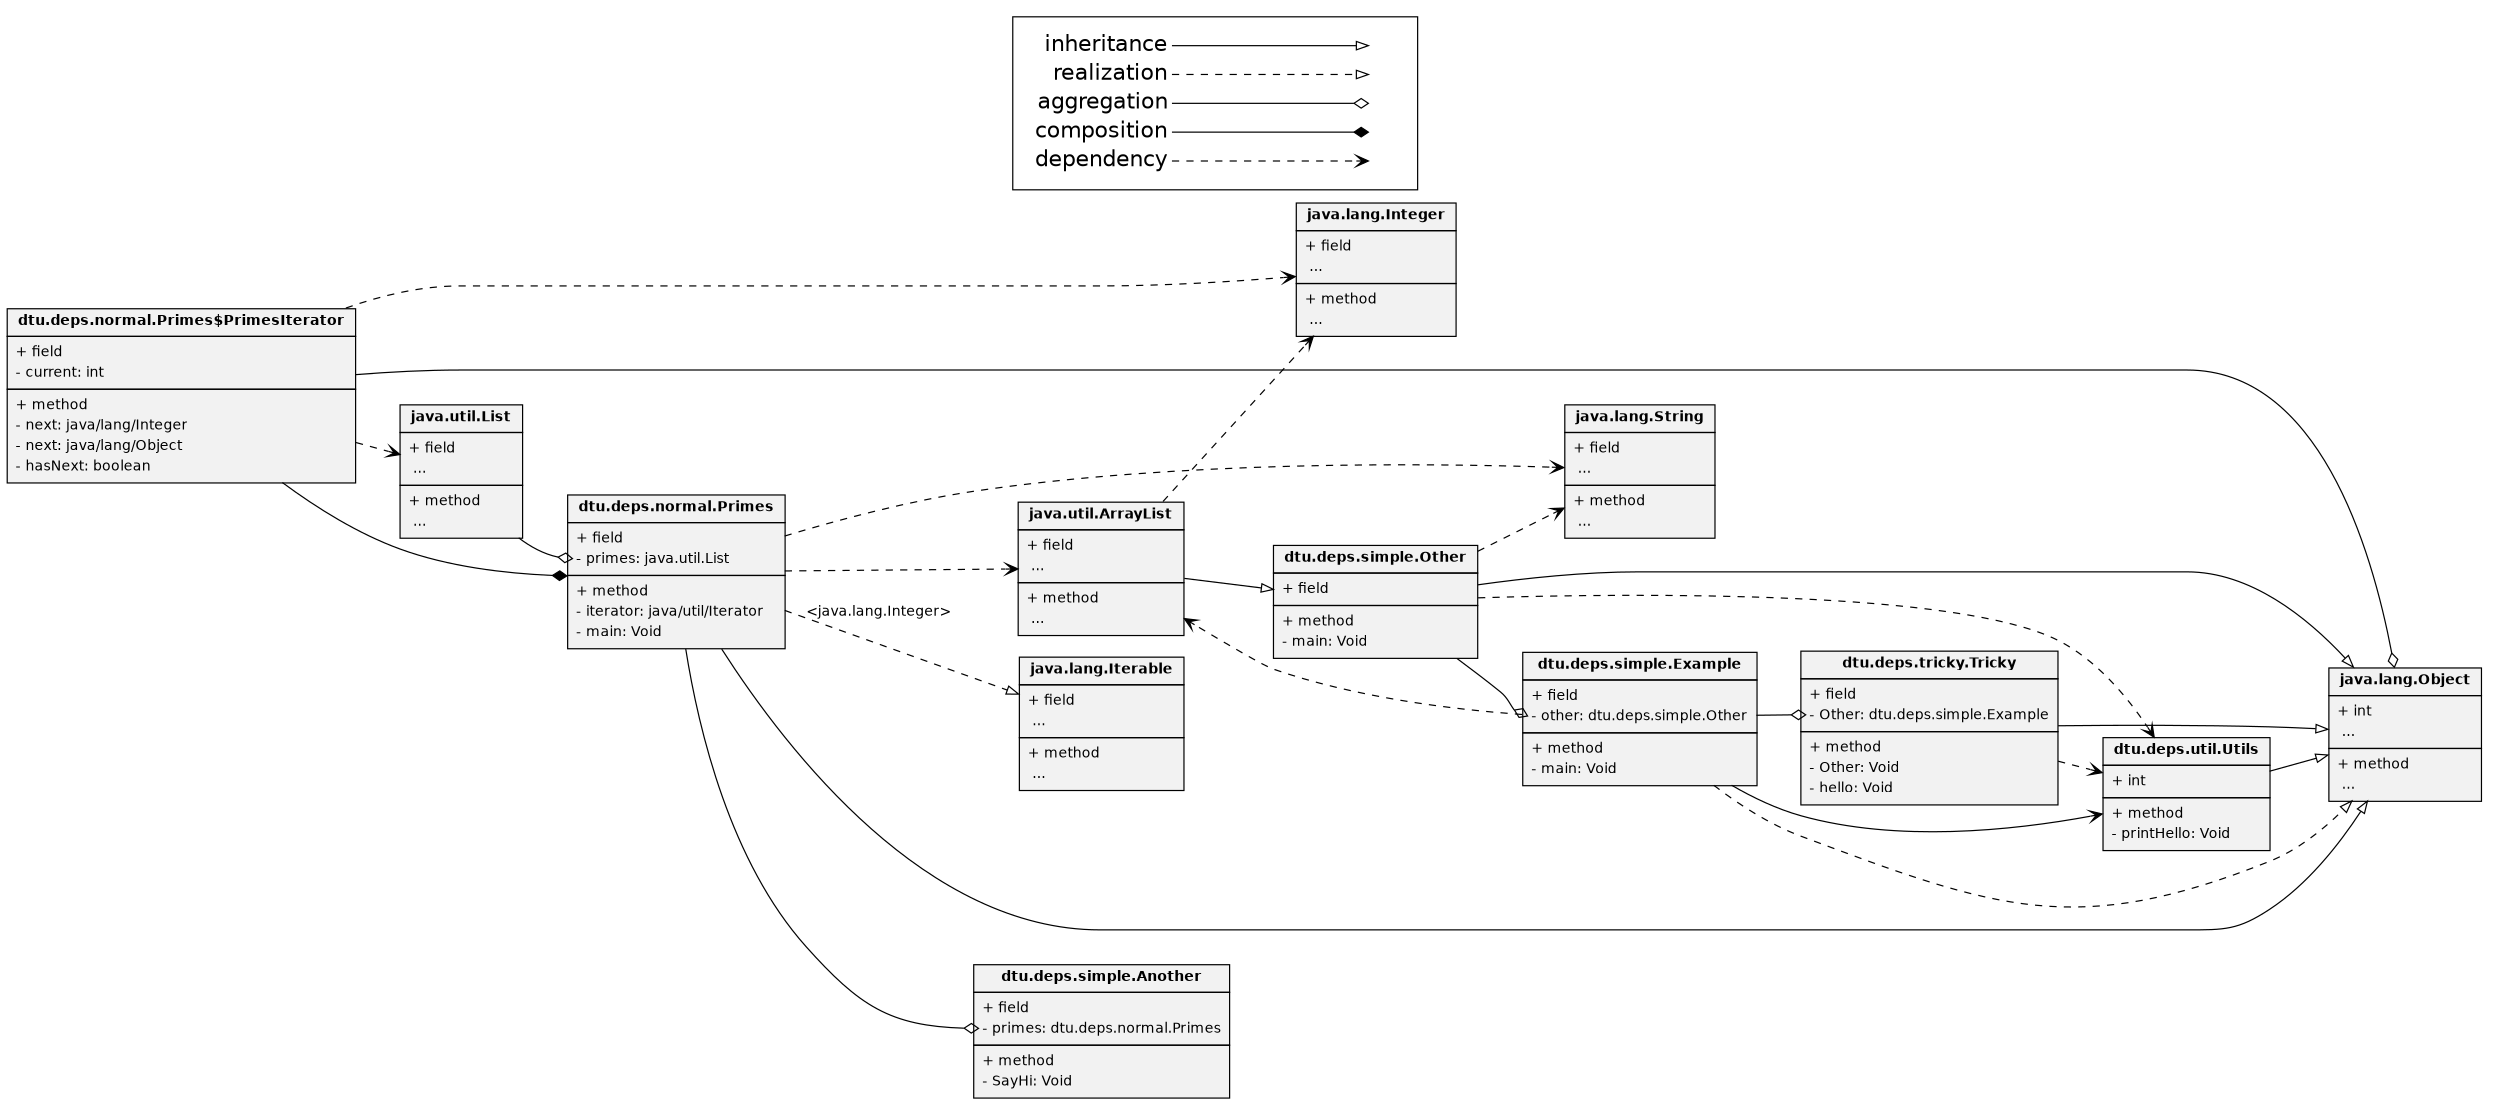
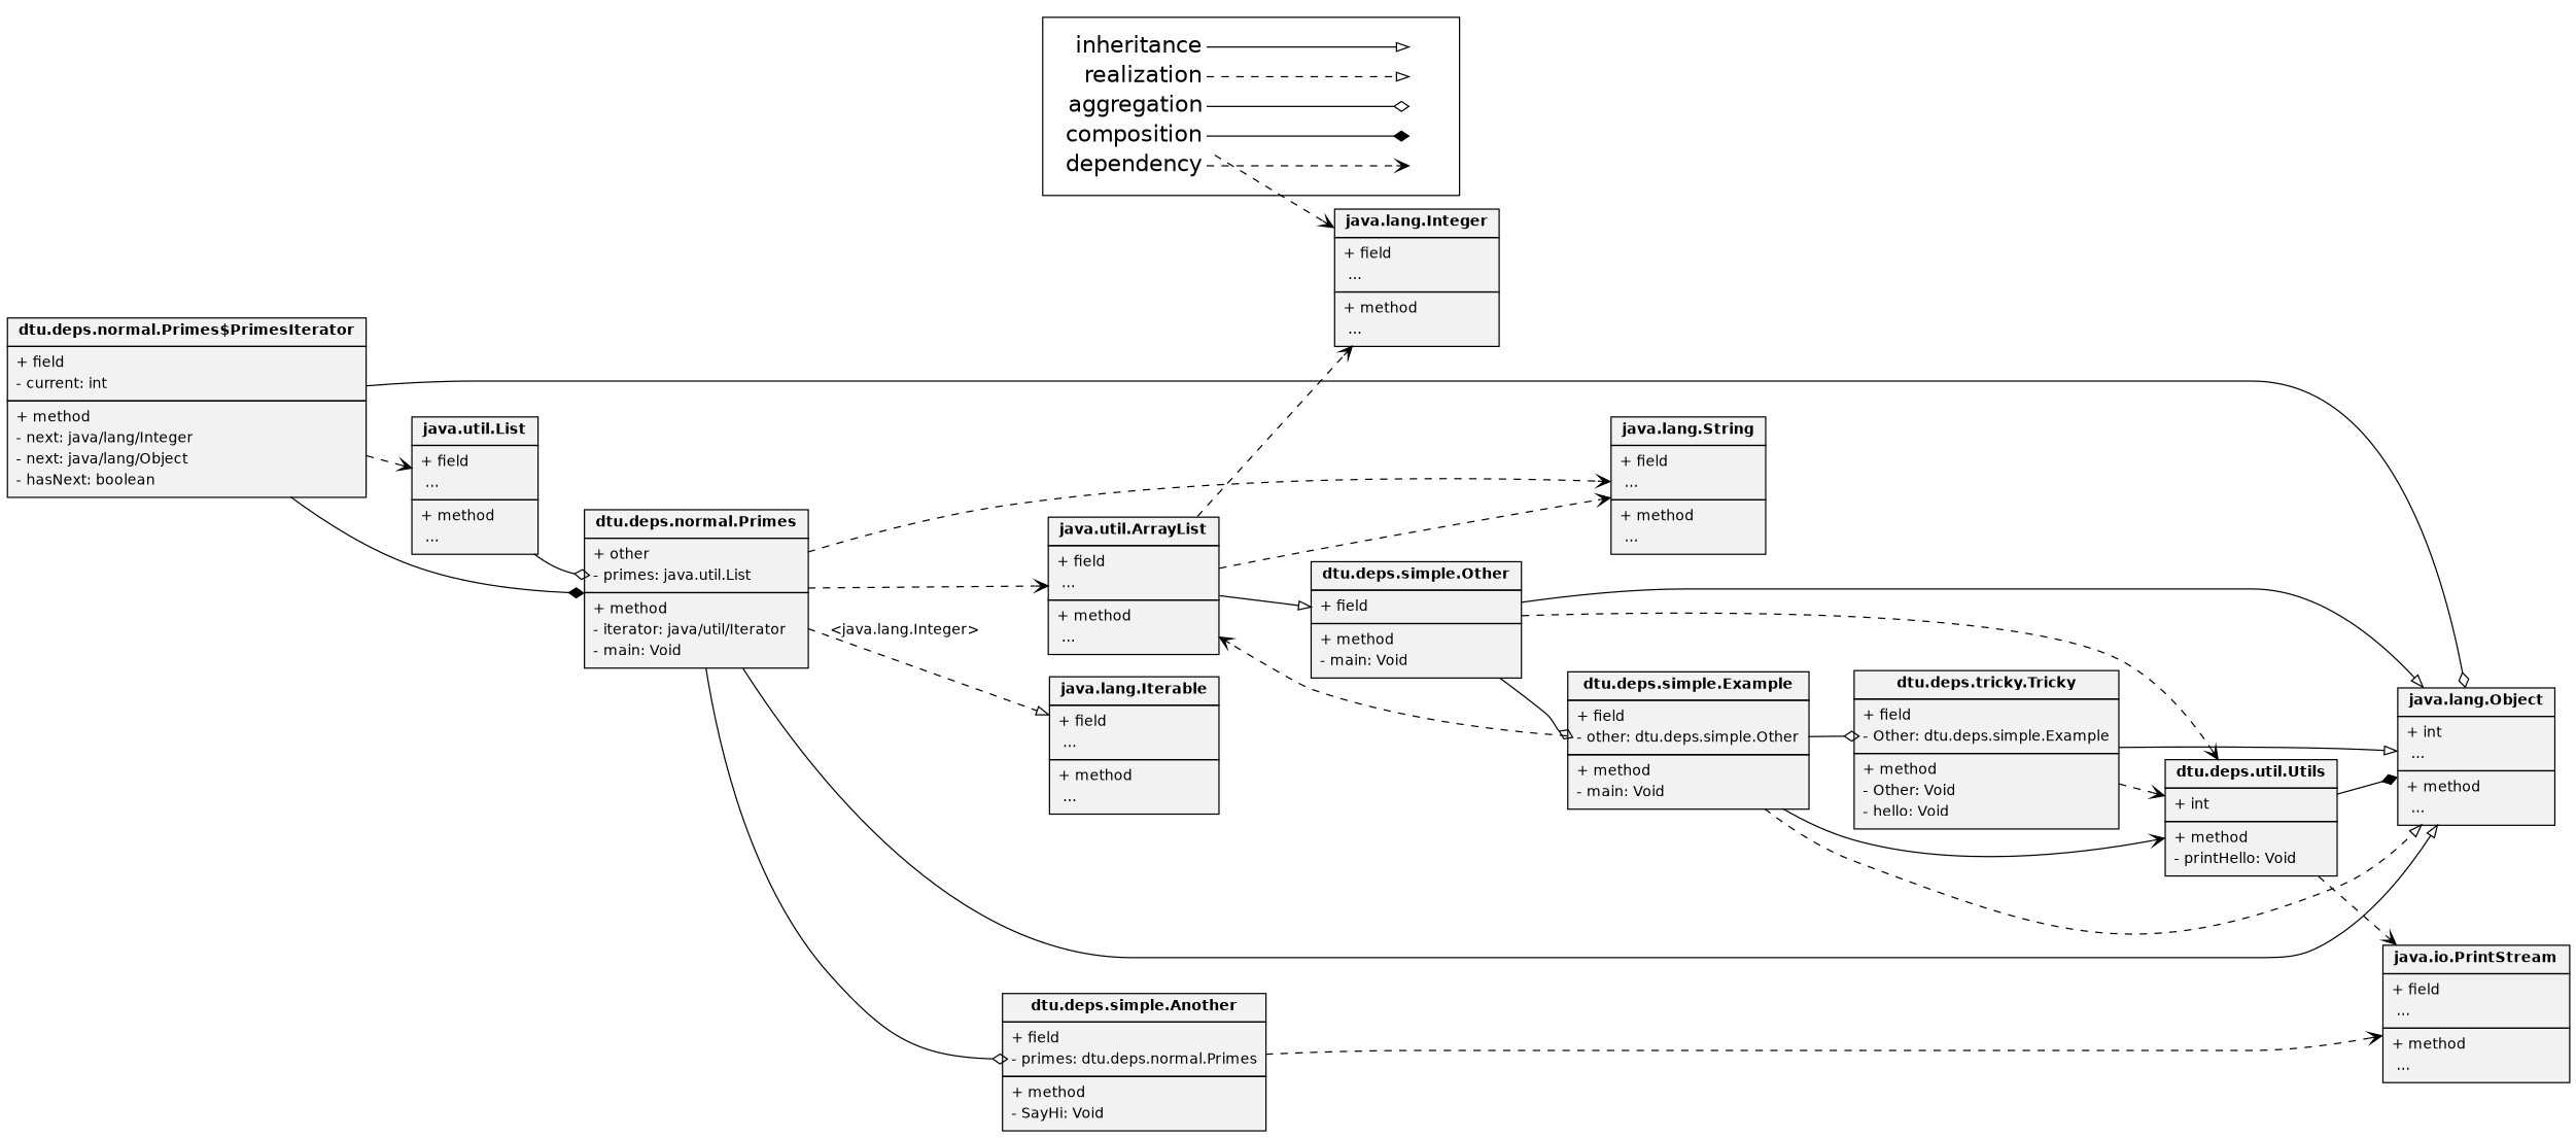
  digraph {
    fontname="DejaVu Sans"
    labelloc=t
    rankdir=LR
    node [fontname="DejaVu Sans" fontsize=12 shape=plain fillcolor=gray95 style=filled]
    edge [arrowhead=vee fontname="DejaVu Sans" style=dashed fontsize=12]
    n1 [fontsize=18 label=<<table border="0" cellpadding="2" cellspacing="0" cellborder="0">             <tr><td align="right" port="i1">inheritance</td></tr>             <tr><td align="right" port="i2">realization</td></tr>             <tr><td align="right" port="i3">aggregation</td></tr>             <tr><td align="right" port="i4">composition</td></tr>             <tr><td align="right" port="i5">dependency</td></tr>             </table>> shape=plaintext fillcolor="" style=""]
    n2 [fontsize=18 label=<<table border="0" cellpadding="2" cellspacing="0" cellborder="0">             <tr><td port="i1">&nbsp;</td></tr>             <tr><td port="i2">&nbsp;</td></tr>             <tr><td port="i3">&nbsp;</td></tr>             <tr><td port="i4">&nbsp;</td></tr>             <tr><td port="i5">&nbsp;</td></tr>             </table>> shape=plaintext fillcolor="" style=""]
    n3 [label=<<table border="0" cellborder="1" cellspacing="0" cellpadding="4">                                 <tr> <td> <b>dtu.deps.normal.Primes$PrimesIterator</b> </td> </tr>                                 <tr> <td>                                     <table border="0" cellborder="0" cellspacing="0" >                                         <tr> <td align="left" >+ field</td> </tr>                                         <tr> <td port="current" align="left" >- current: int</td> </tr>                                     </table>                                 </td> </tr>                                 <tr> <td>                                     <table border="0" cellborder="0" cellspacing="0" >                                         <tr> <td align="left" >+ method</td> </tr>                                         <tr> <td align="left" >- next: java/lang/Integer</td> </tr><tr> <td align="left" >- next: java/lang/Object</td> </tr><tr> <td align="left" >- hasNext: boolean</td> </tr>                                     </table>                                 </td> </tr>                             </table>>]
-   n4 [label=<<table border="0" cellborder="1" cellspacing="0" cellpadding="4">                                 <tr> <td> <b>dtu.deps.normal.Primes</b> </td> </tr>                                 <tr> <td>                                     <table border="0" cellborder="0" cellspacing="0" >                                         <tr> <td align="left" >+ field</td> </tr>                                         <tr> <td port="primes" align="left" >- primes: java.util.List</td> </tr>                                     </table>                                 </td> </tr>                                 <tr> <td>                                     <table border="0" cellborder="0" cellspacing="0" >                                         <tr> <td align="left" >+ method</td> </tr>                                         <tr> <td align="left" >- iterator: java/util/Iterator</td> </tr><tr> <td align="left" >- main: Void</td> </tr>                                     </table>                                 </td> </tr>                             </table>>]
+   n4 [label=<<table border="0" cellborder="1" cellspacing="0" cellpadding="4">                                 <tr> <td> <b>dtu.deps.normal.Primes</b> </td> </tr>                                 <tr> <td>                                     <table border="0" cellborder="0" cellspacing="0" >                                         <tr> <td align="left" >+ other</td> </tr>                                         <tr> <td port="primes" align="left" >- primes: java.util.List</td> </tr>                                     </table>                                 </td> </tr>                                 <tr> <td>                                     <table border="0" cellborder="0" cellspacing="0" >                                         <tr> <td align="left" >+ method</td> </tr>                                         <tr> <td align="left" >- iterator: java/util/Iterator</td> </tr><tr> <td align="left" >- main: Void</td> </tr>                                     </table>                                 </td> </tr>                             </table>>]
    n5 [label=<<table border="0" cellborder="1" cellspacing="0" cellpadding="4">                                 <tr> <td> <b>java.lang.Object</b> </td> </tr>                                 <tr> <td>                                     <table border="0" cellborder="0" cellspacing="0" >                                         <tr> <td align="left" >+ int</td> </tr>                                         <tr> <td align="left" > ... </td> </tr>                                     </table>                                 </td> </tr>                                 <tr> <td>                                     <table border="0" cellborder="0" cellspacing="0" >                                         <tr> <td align="left" >+ method</td> </tr>                                         <tr> <td align="left" > ... </td> </tr>                                     </table>                                 </td> </tr>                             </table>>]
    n6 [label=<<table border="0" cellborder="1" cellspacing="0" cellpadding="4">                                 <tr> <td> <b>java.lang.Integer</b> </td> </tr>                                 <tr> <td>                                     <table border="0" cellborder="0" cellspacing="0" >                                         <tr> <td align="left" >+ field</td> </tr>                                         <tr> <td align="left" > ... </td> </tr>                                     </table>                                 </td> </tr>                                 <tr> <td>                                     <table border="0" cellborder="0" cellspacing="0" >                                         <tr> <td align="left" >+ method</td> </tr>                                         <tr> <td align="left" > ... </td> </tr>                                     </table>                                 </td> </tr>                             </table>>]
    n7 [label=<<table border="0" cellborder="1" cellspacing="0" cellpadding="4">                                 <tr> <td> <b>java.util.List</b> </td> </tr>                                 <tr> <td>                                     <table border="0" cellborder="0" cellspacing="0" >                                         <tr> <td align="left" >+ field</td> </tr>                                         <tr> <td align="left" > ... </td> </tr>                                     </table>                                 </td> </tr>                                 <tr> <td>                                     <table border="0" cellborder="0" cellspacing="0" >                                         <tr> <td align="left" >+ method</td> </tr>                                         <tr> <td align="left" > ... </td> </tr>                                     </table>                                 </td> </tr>                             </table>>]
    n8 [label=<<table border="0" cellborder="1" cellspacing="0" cellpadding="4">                                 <tr> <td> <b>dtu.deps.simple.Another</b> </td> </tr>                                 <tr> <td>                                     <table border="0" cellborder="0" cellspacing="0" >                                         <tr> <td align="left" >+ field</td> </tr>                                         <tr> <td port="primes" align="left" >- primes: dtu.deps.normal.Primes</td> </tr>                                     </table>                                 </td> </tr>                                 <tr> <td>                                     <table border="0" cellborder="0" cellspacing="0" >                                         <tr> <td align="left" >+ method</td> </tr>                                         <tr> <td align="left" >- SayHi: Void</td> </tr>                                     </table>                                 </td> </tr>                             </table>>]
    n9 [label=<<table border="0" cellborder="1" cellspacing="0" cellpadding="4">                                 <tr> <td> <b>java.lang.Iterable</b> </td> </tr>                                 <tr> <td>                                     <table border="0" cellborder="0" cellspacing="0" >                                         <tr> <td align="left" >+ field</td> </tr>                                         <tr> <td align="left" > ... </td> </tr>                                     </table>                                 </td> </tr>                                 <tr> <td>                                     <table border="0" cellborder="0" cellspacing="0" >                                         <tr> <td align="left" >+ method</td> </tr>                                         <tr> <td align="left" > ... </td> </tr>                                     </table>                                 </td> </tr>                             </table>>]
    n10 [label=<<table border="0" cellborder="1" cellspacing="0" cellpadding="4">                                 <tr> <td> <b>java.lang.String</b> </td> </tr>                                 <tr> <td>                                     <table border="0" cellborder="0" cellspacing="0" >                                         <tr> <td align="left" >+ field</td> </tr>                                         <tr> <td align="left" > ... </td> </tr>                                     </table>                                 </td> </tr>                                 <tr> <td>                                     <table border="0" cellborder="0" cellspacing="0" >                                         <tr> <td align="left" >+ method</td> </tr>                                         <tr> <td align="left" > ... </td> </tr>                                     </table>                                 </td> </tr>                             </table>>]
    n11 [label=<<table border="0" cellborder="1" cellspacing="0" cellpadding="4">                                 <tr> <td> <b>java.util.ArrayList</b> </td> </tr>                                 <tr> <td>                                     <table border="0" cellborder="0" cellspacing="0" >                                         <tr> <td align="left" >+ field</td> </tr>                                         <tr> <td align="left" > ... </td> </tr>                                     </table>                                 </td> </tr>                                 <tr> <td>                                     <table border="0" cellborder="0" cellspacing="0" >                                         <tr> <td align="left" >+ method</td> </tr>                                         <tr> <td align="left" > ... </td> </tr>                                     </table>                                 </td> </tr>                             </table>>]
    n12 [label=<<table border="0" cellborder="1" cellspacing="0" cellpadding="4">                                 <tr> <td> <b>dtu.deps.util.Utils</b> </td> </tr>                                 <tr> <td>                                     <table border="0" cellborder="0" cellspacing="0" >                                         <tr> <td align="left" >+ int</td> </tr>                                                                              </table>                                 </td> </tr>                                 <tr> <td>                                     <table border="0" cellborder="0" cellspacing="0" >                                         <tr> <td align="left" >+ method</td> </tr>                                         <tr> <td align="left" >- printHello: Void</td> </tr>                                     </table>                                 </td> </tr>                             </table>>]
+   n13 [label=<<table border="0" cellborder="1" cellspacing="0" cellpadding="4">                                 <tr> <td> <b>java.io.PrintStream</b> </td> </tr>                                 <tr> <td>                                     <table border="0" cellborder="0" cellspacing="0" >                                         <tr> <td align="left" >+ field</td> </tr>                                         <tr> <td align="left" > ... </td> </tr>                                     </table>                                 </td> </tr>                                 <tr> <td>                                     <table border="0" cellborder="0" cellspacing="0" >                                         <tr> <td align="left" >+ method</td> </tr>                                         <tr> <td align="left" > ... </td> </tr>                                     </table>                                 </td> </tr>                             </table>>]
    n14 [label=<<table border="0" cellborder="1" cellspacing="0" cellpadding="4">                                 <tr> <td> <b>dtu.deps.simple.Other</b> </td> </tr>                                 <tr> <td>                                     <table border="0" cellborder="0" cellspacing="0" >                                         <tr> <td align="left" >+ field</td> </tr>                                                                              </table>                                 </td> </tr>                                 <tr> <td>                                     <table border="0" cellborder="0" cellspacing="0" >                                         <tr> <td align="left" >+ method</td> </tr>                                         <tr> <td align="left" >- main: Void</td> </tr>                                     </table>                                 </td> </tr>                             </table>>]
    n15 [label=<<table border="0" cellborder="1" cellspacing="0" cellpadding="4">                                 <tr> <td> <b>dtu.deps.simple.Example</b> </td> </tr>                                 <tr> <td>                                     <table border="0" cellborder="0" cellspacing="0" >                                         <tr> <td align="left" >+ field</td> </tr>                                         <tr> <td port="other" align="left" >- other: dtu.deps.simple.Other</td> </tr>                                     </table>                                 </td> </tr>                                 <tr> <td>                                     <table border="0" cellborder="0" cellspacing="0" >                                         <tr> <td align="left" >+ method</td> </tr>                                         <tr> <td align="left" >- main: Void</td> </tr>                                     </table>                                 </td> </tr>                             </table>>]
    n16 [label=<<table border="0" cellborder="1" cellspacing="0" cellpadding="4">                                 <tr> <td> <b>dtu.deps.tricky.Tricky</b> </td> </tr>                                 <tr> <td>                                     <table border="0" cellborder="0" cellspacing="0" >                                         <tr> <td align="left" >+ field</td> </tr>                                         <tr> <td port="Other" align="left" >- Other: dtu.deps.simple.Example</td> </tr>                                     </table>                                 </td> </tr>                                 <tr> <td>                                     <table border="0" cellborder="0" cellspacing="0" >                                         <tr> <td align="left" >+ method</td> </tr>                                         <tr> <td align="left" >- Other: Void</td> </tr><tr> <td align="left" >- hello: Void</td> </tr>                                     </table>                                 </td> </tr>                             </table>>]
    subgraph cluster_1 {
      n1
      n2
    }
    n1 -> n2 [arrowhead=empty headport="i1:w" tailport="i1:e" style="" fontsize=""]
    n1 -> n2 [arrowhead=empty headport="i2:w" tailport="i2:e" fontsize=""]
    n1 -> n2 [arrowhead=odiamond headport="i3:w" tailport="i3:e" style="" fontsize=""]
    n1 -> n2 [arrowhead=diamond headport="i4:w" tailport="i4:e" style="" fontsize=""]
    n1 -> n2 [headport="i5:w" tailport="i5:e" fontsize=""]
    n3 -> n4 [arrowhead=diamond style=""]
    n3 -> n5 [arrowhead=odiamond style="" fontsize=""]
-   n3 -> n6
+   n1 -> n6
    n3 -> n7
    n4 -> n5 [arrowhead=empty style=""]
    n4 -> n8 [arrowhead=odiamond headport=primes style=""]
    n4 -> n9 [arrowhead=empty label=<&lt;java.lang.Integer&gt;>]
    n4 -> n10
    n4 -> n11
    n7 -> n4 [arrowhead=odiamond headport=primes style=""]
+   n8 -> n13
    n11 -> n6
    n11 -> n14 [arrowhead=empty style=""]
-   n12 -> n5 [arrowhead=empty style=""]
+   n12 -> n5 [arrowhead=diamond style=""]
+   n12 -> n13
    n14 -> n5 [arrowhead=empty style=""]
-   n14 -> n10
+   n11 -> n10
    n14 -> n12
    n14 -> n15 [arrowhead=odiamond headport=other style=""]
    n15 -> n5 [arrowhead=empty]
    n15 -> n11
    n15 -> n12 [style=solid]
    n15 -> n16 [arrowhead=odiamond headport=Other style=""]
    n16 -> n5 [arrowhead=empty style=""]
    n16 -> n12
  }
